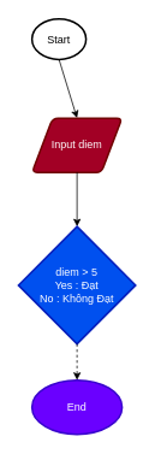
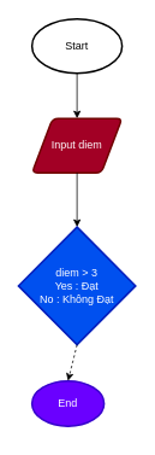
  <mxCell id="0" />
  <mxCell id="1" parent="0" />
- <mxCell id="2" value="Start" style="strokeWidth=2;html=1;shape=mxgraph.flowchart.start_1;whiteSpace=wrap;" vertex="1" parent="1"><mxGeometry x="35" y="20" width="60" height="45" as="geometry" /></mxCell>
+ <mxCell id="2" value="Start" style="strokeWidth=2;html=1;shape=mxgraph.flowchart.start_1;whiteSpace=wrap;" vertex="1" parent="1"><mxGeometry x="35" y="20" width="100" height="60" as="geometry" /></mxCell>
  <mxCell id="3" value="" style="endArrow=classic;html=1;rounded=0;exitX=0.5;exitY=1;exitDx=0;exitDy=0;exitPerimeter=0;" edge="1" parent="1" source="2"><mxGeometry width="50" height="50" relative="1" as="geometry"><mxPoint x="75" y="290" as="sourcePoint" /><mxPoint x="85" y="130" as="targetPoint" /></mxGeometry></mxCell>
  <mxCell id="4" value="Input diem" style="shape=parallelogram;html=1;strokeWidth=2;perimeter=parallelogramPerimeter;whiteSpace=wrap;rounded=1;arcSize=12;size=0.23;fillColor=#a20025;strokeColor=#6F0000;fontColor=#ffffff;" vertex="1" parent="1"><mxGeometry x="35" y="130" width="100" height="60" as="geometry" /></mxCell>
  <mxCell id="5" value="" style="endArrow=classic;html=1;rounded=0;exitX=0.5;exitY=1;exitDx=0;exitDy=0;" edge="1" parent="1" source="4"><mxGeometry width="50" height="50" relative="1" as="geometry"><mxPoint x="125" y="210" as="sourcePoint" /><mxPoint x="85" y="250" as="targetPoint" /></mxGeometry></mxCell>
- <mxCell id="6" value="diem &amp;gt; 5&lt;div&gt;Yes : Đạt&lt;/div&gt;&lt;div&gt;No : Không Đạt&lt;/div&gt;" style="strokeWidth=2;html=1;shape=mxgraph.flowchart.decision;whiteSpace=wrap;fillColor=#0050ef;strokeColor=#001DBC;fontColor=#ffffff;" vertex="1" parent="1"><mxGeometry x="20" y="250" width="130" height="130" as="geometry" /></mxCell>
+ <mxCell id="6" value="diem &amp;gt; 3&lt;div&gt;Yes : Đạt&lt;/div&gt;&lt;div&gt;No : Không Đạt&lt;/div&gt;" style="strokeWidth=2;html=1;shape=mxgraph.flowchart.decision;whiteSpace=wrap;fillColor=#0050ef;strokeColor=#001DBC;fontColor=#ffffff;" vertex="1" parent="1"><mxGeometry x="20" y="250" width="130" height="130" as="geometry" /></mxCell>
  <mxCell id="7" value="" style="endArrow=classic;html=1;rounded=0;exitX=0.5;exitY=1;exitDx=0;exitDy=0;exitPerimeter=0;entryX=0.5;entryY=0;entryDx=0;entryDy=0;entryPerimeter=0;dashed=1;" edge="1" parent="1" source="6" target="8"><mxGeometry width="50" height="50" relative="1" as="geometry"><mxPoint x="75" y="290" as="sourcePoint" /><mxPoint x="85" y="570" as="targetPoint" /></mxGeometry></mxCell>
- <mxCell id="8" value="End" style="strokeWidth=2;html=1;shape=mxgraph.flowchart.start_1;whiteSpace=wrap;fillColor=#6a00ff;fontColor=#ffffff;strokeColor=#3700CC;" vertex="1" parent="1"><mxGeometry x="35" y="420" width="100" height="60" as="geometry" /></mxCell>
+ <mxCell id="8" value="End" style="strokeWidth=2;html=1;shape=mxgraph.flowchart.start_1;whiteSpace=wrap;fillColor=#6a00ff;fontColor=#ffffff;strokeColor=#3700CC;" vertex="1" parent="1"><mxGeometry x="35" y="420" width="80" height="50" as="geometry" /></mxCell>
